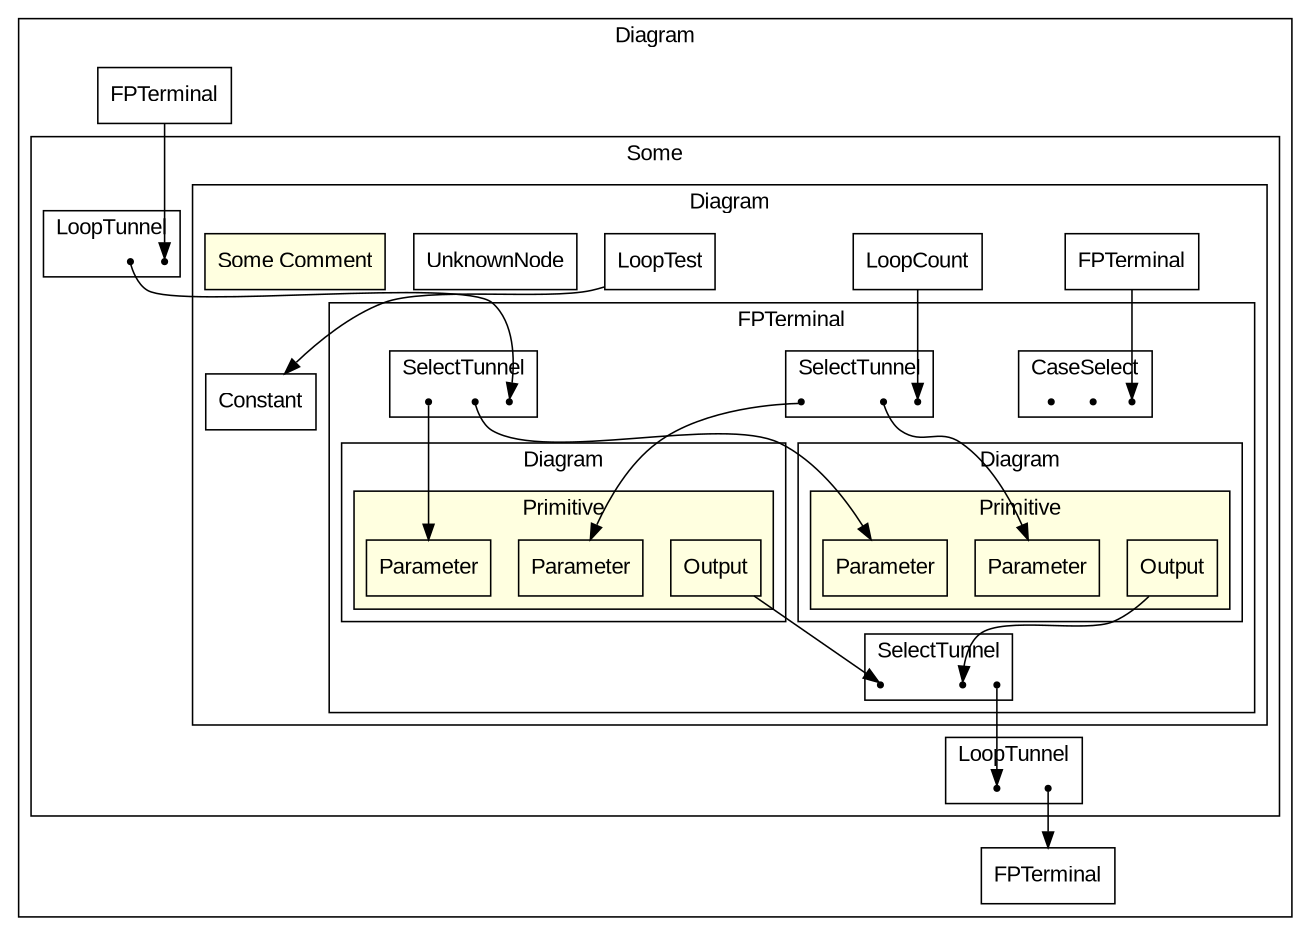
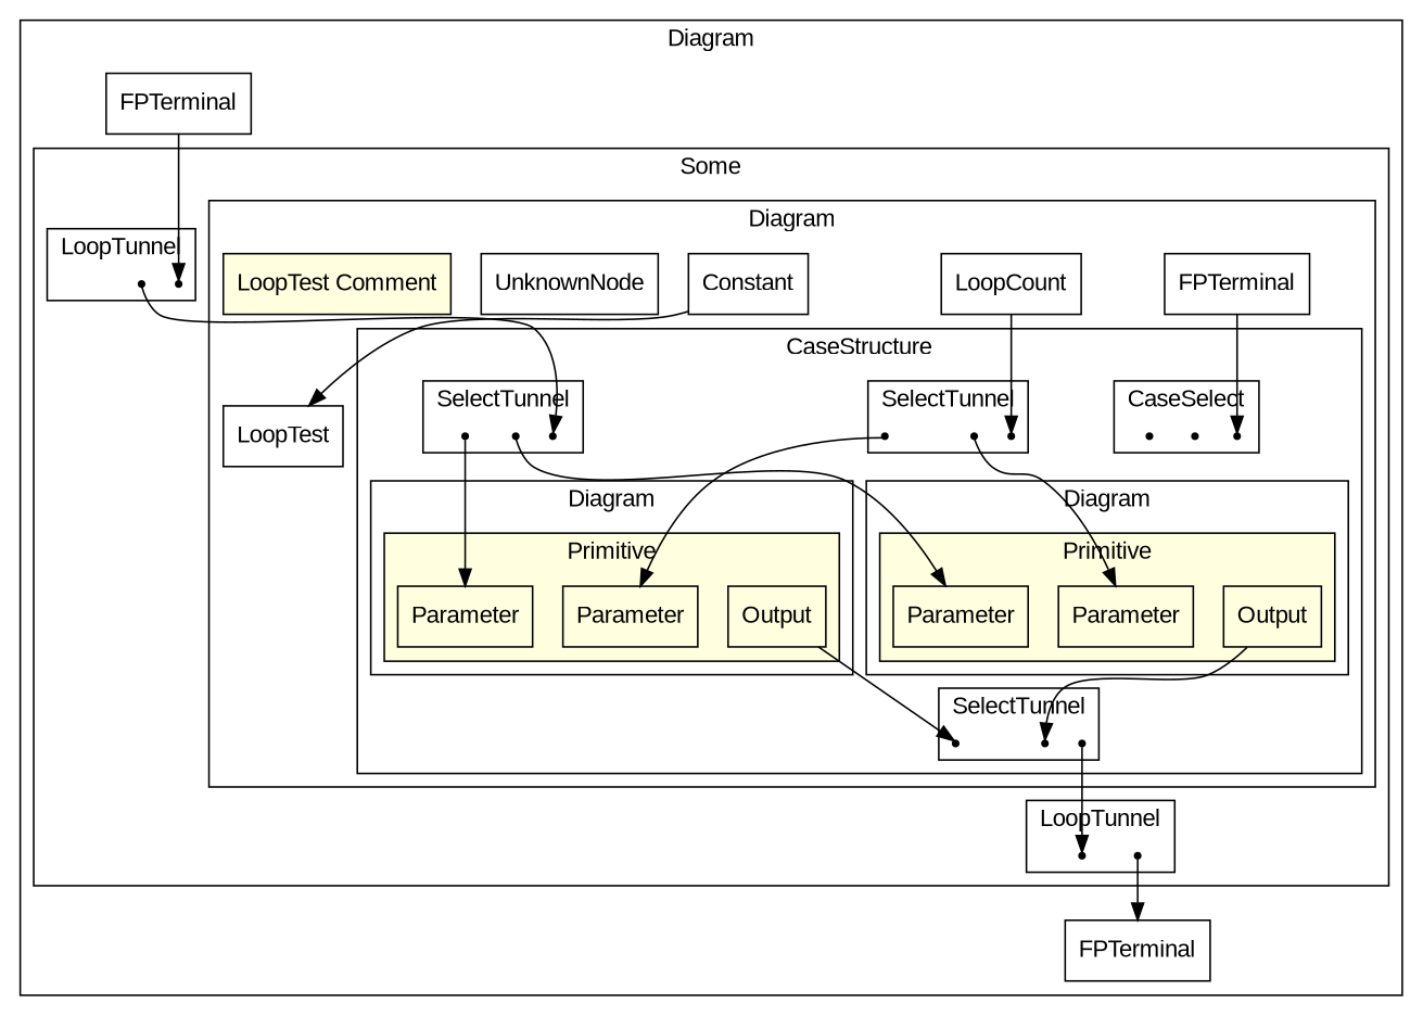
  digraph {
    fontname="Liberation Sans"
    node [fontname="Liberation Sans" rankdir=LR shape=point]
    edge [fontname="Liberation Sans"]
    n1 [label=Output shape=record]
    n2 [label=Parameter shape=record]
    n3 [label=Parameter shape=record]
    n4 [label=Output shape=record]
    n5 [label=Parameter shape=record]
    n6 [label=Parameter shape=record]
    n7 [label=Terminal]
    n8 [label=Terminal]
    n9 [label=Terminal]
    n10 [label=Terminal]
    n11 [label=Terminal]
    n12 [label=Terminal]
    n13 [label=Terminal]
    n14 [label=Terminal]
    n15 [label=Terminal]
    n16 [label=Terminal]
    n17 [label=Terminal]
    n18 [label=Terminal]
    n19 [label=FPTerminal shape=record]
    n20 [label=LoopCount shape=record]
    n21 [label=Constant shape=record]
    n22 [label=LoopTest shape=record]
    n23 [label=UnknownNode shape=record]
-   n24 [fillcolor=lightyellow label="Some Comment" shape=record style="filled,solid"]
+   n24 [fillcolor=lightyellow label="LoopTest Comment" shape=record style="filled,solid"]
    n25 [label=Terminal]
    n26 [label=Terminal]
    n27 [label=Terminal]
    n28 [label=Terminal]
    n29 [label=FPTerminal shape=record]
    n30 [label=FPTerminal shape=record]
    subgraph cluster_1 {
      label=Diagram
      n29
      n30
      subgraph cluster_2 {
        label=Some
        rankdir=LR
        subgraph cluster_3 {
          label=Diagram
          rankdir=LR
          n19
          n20
          n21
          n22
          n23
          n24
          subgraph cluster_4 {
-           label=FPTerminal
+           label=CaseStructure
            rankdir=LR
            subgraph cluster_5 {
              label=Diagram
              rankdir=LR
              subgraph cluster_6 {
                fillcolor=lightyellow
                label=Primitive
                rankdir=LR
                style="filled,solid"
                n1
                n2
                n3
              }
            }
            subgraph cluster_7 {
              label=Diagram
              rankdir=LR
              subgraph cluster_8 {
                fillcolor=lightyellow
                label=Primitive
                rankdir=LR
                style="filled,solid"
                n4
                n5
                n6
              }
            }
            subgraph cluster_9 {
              label=CaseSelect
              rankdir=LR
              n7
              n8
              n9
            }
            subgraph cluster_10 {
              label=SelectTunnel
              rankdir=LR
              n10
              n11
              n12
            }
            subgraph cluster_11 {
              label=SelectTunnel
              rankdir=LR
              n13
              n14
              n15
            }
            subgraph cluster_12 {
              label=SelectTunnel
              rankdir=LR
              n16
              n17
              n18
            }
          }
        }
        subgraph cluster_13 {
          label=LoopTunnel
          rankdir=LR
          n25
          n26
        }
        subgraph cluster_14 {
          label=LoopTunnel
          rankdir=LR
          n27
          n28
        }
      }
    }
    n1 -> n17
    n4 -> n18
    n11 -> n2
    n12 -> n6
    n14 -> n3
    n15 -> n5
    n16 -> n28
    n19 -> n7
    n20 -> n10
-   n22 -> n21
+   n21 -> n22
    n26 -> n13
    n27 -> n29
    n30 -> n25
  }
